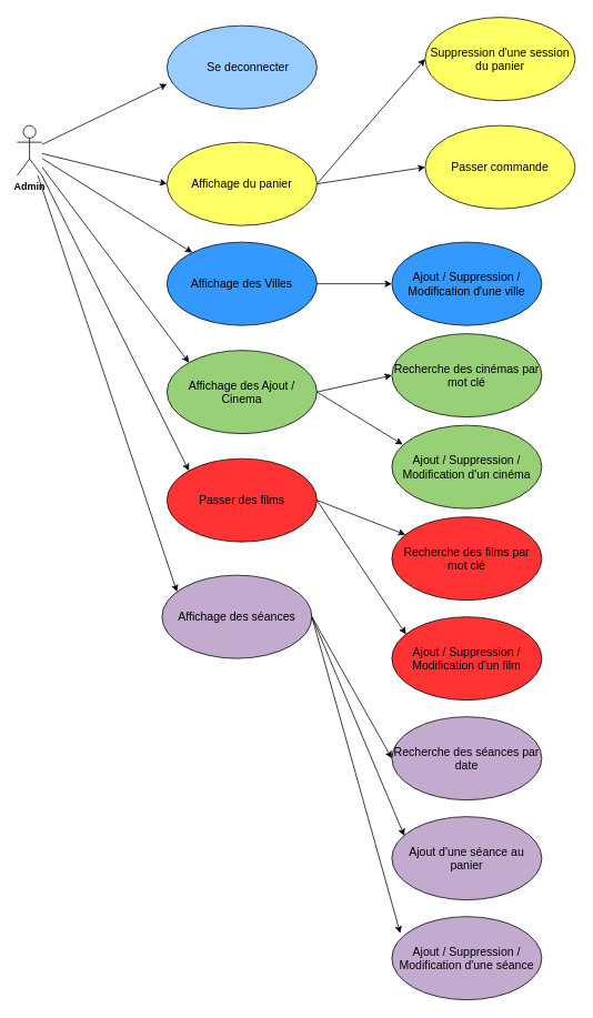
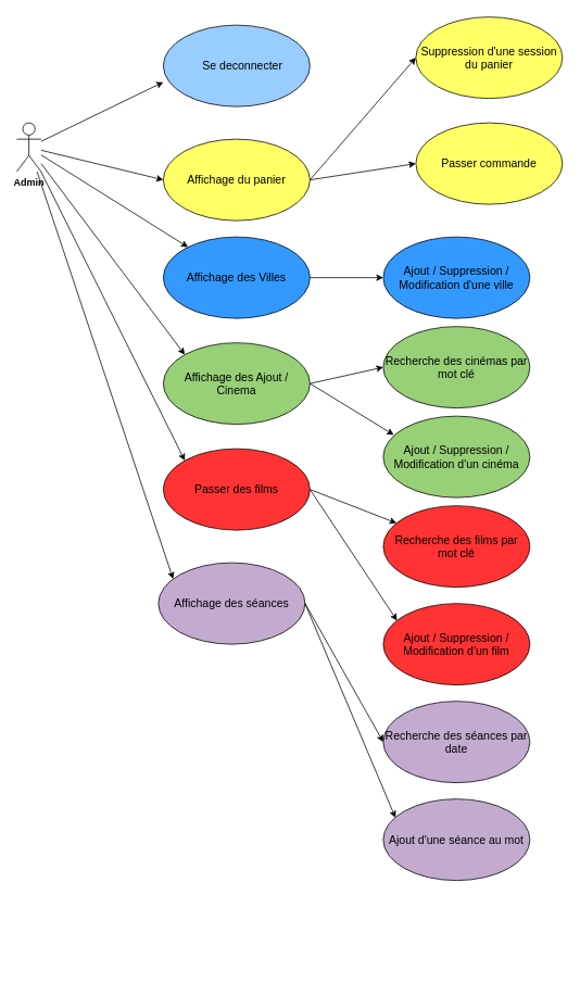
  <mxCell id="0" />
  <mxCell id="1" parent="0" />
  <mxCell id="2" value="&lt;b&gt;Admin&lt;/b&gt;" style="shape=umlActor;verticalLabelPosition=bottom;verticalAlign=top;html=1;outlineConnect=0;" parent="1" vertex="1"><mxGeometry x="20" y="150" width="30" height="60" as="geometry" /></mxCell>
  <mxCell id="3" value="" style="endArrow=classic;html=1;rounded=0;" parent="1" source="2" edge="1"><mxGeometry width="50" height="50" relative="1" as="geometry"><mxPoint x="110" y="200" as="sourcePoint" /><mxPoint x="200" y="100" as="targetPoint" /></mxGeometry></mxCell>
  <mxCell id="4" value="" style="ellipse;whiteSpace=wrap;html=1;fillColor=#99CCFF;" parent="1" vertex="1"><mxGeometry x="200" y="30" width="180" height="100" as="geometry" /></mxCell>
  <mxCell id="5" value="&lt;font style=&quot;font-size: 14px;&quot;&gt;Se deconnecter&lt;/font&gt;" style="text;html=1;align=center;verticalAlign=middle;whiteSpace=wrap;rounded=0;" parent="1" vertex="1"><mxGeometry x="245" y="65" width="105" height="30" as="geometry" /></mxCell>
  <mxCell id="6" value="" style="endArrow=classic;html=1;rounded=0;" parent="1" source="2" edge="1"><mxGeometry width="50" height="50" relative="1" as="geometry"><mxPoint x="50" y="170" as="sourcePoint" /><mxPoint x="200" y="220" as="targetPoint" /></mxGeometry></mxCell>
  <mxCell id="7" value="&lt;font style=&quot;font-size: 14px;&quot;&gt;Affichage du panier&lt;/font&gt;" style="ellipse;whiteSpace=wrap;html=1;fillColor=#FFFF66;" parent="1" vertex="1"><mxGeometry x="200" y="170" width="180" height="100" as="geometry" /></mxCell>
  <mxCell id="8" value="&lt;font style=&quot;font-size: 14px;&quot;&gt;Suppression d'une session du panier&lt;/font&gt;" style="ellipse;whiteSpace=wrap;html=1;fillColor=#FFFF66;" parent="1" vertex="1"><mxGeometry x="510" y="20" width="180" height="100" as="geometry" /></mxCell>
  <mxCell id="9" value="" style="endArrow=classic;html=1;rounded=0;entryX=0;entryY=0.5;entryDx=0;entryDy=0;exitX=1;exitY=0.5;exitDx=0;exitDy=0;" parent="1" source="7" target="8" edge="1"><mxGeometry width="50" height="50" relative="1" as="geometry"><mxPoint x="290" y="210" as="sourcePoint" /><mxPoint x="440" y="246" as="targetPoint" /></mxGeometry></mxCell>
  <mxCell id="10" value="" style="endArrow=classic;html=1;rounded=0;entryX=0;entryY=0;entryDx=0;entryDy=0;" parent="1" source="2" target="11" edge="1"><mxGeometry width="50" height="50" relative="1" as="geometry"><mxPoint x="50" y="210" as="sourcePoint" /><mxPoint x="200" y="350" as="targetPoint" /></mxGeometry></mxCell>
  <mxCell id="11" value="&lt;font style=&quot;font-size: 14px;&quot;&gt;Affichage des Ajout / Cinema&lt;br&gt;&lt;/font&gt;" style="ellipse;whiteSpace=wrap;html=1;fillColor=#97D077;" parent="1" vertex="1"><mxGeometry x="200" y="420" width="180" height="100" as="geometry" /></mxCell>
  <mxCell id="12" value="&lt;font style=&quot;font-size: 14px;&quot;&gt;Recherche des cinémas par mot clé&lt;/font&gt;" style="ellipse;whiteSpace=wrap;html=1;fillColor=#97D077;" parent="1" vertex="1"><mxGeometry x="470" y="400" width="180" height="100" as="geometry" /></mxCell>
  <mxCell id="13" value="" style="endArrow=classic;html=1;rounded=0;entryX=0;entryY=0.5;entryDx=0;entryDy=0;exitX=1;exitY=0.5;exitDx=0;exitDy=0;" parent="1" source="11" target="12" edge="1"><mxGeometry width="50" height="50" relative="1" as="geometry"><mxPoint x="390" y="359.5" as="sourcePoint" /><mxPoint x="450" y="359.5" as="targetPoint" /></mxGeometry></mxCell>
  <mxCell id="14" value="" style="endArrow=classic;html=1;rounded=0;entryX=0;entryY=0;entryDx=0;entryDy=0;" parent="1" source="2" target="15" edge="1"><mxGeometry width="50" height="50" relative="1" as="geometry"><mxPoint x="20" y="282.5" as="sourcePoint" /><mxPoint x="200" y="480" as="targetPoint" /></mxGeometry></mxCell>
  <mxCell id="15" value="&lt;font style=&quot;font-size: 14px;&quot;&gt;Passer des films&lt;/font&gt;" style="ellipse;whiteSpace=wrap;html=1;fillColor=#FF3333;" parent="1" vertex="1"><mxGeometry x="200" y="550" width="180" height="100" as="geometry" /></mxCell>
  <mxCell id="16" value="&lt;font style=&quot;font-size: 14px;&quot;&gt;Recherche des films par mot clé&lt;/font&gt;" style="ellipse;whiteSpace=wrap;html=1;fillColor=#FF3333;" parent="1" vertex="1"><mxGeometry x="470" y="620" width="180" height="100" as="geometry" /></mxCell>
  <mxCell id="17" value="" style="endArrow=classic;html=1;rounded=0;exitX=1;exitY=0.5;exitDx=0;exitDy=0;" parent="1" source="15" target="16" edge="1"><mxGeometry width="50" height="50" relative="1" as="geometry"><mxPoint x="380" y="479.5" as="sourcePoint" /><mxPoint x="440" y="479.5" as="targetPoint" /></mxGeometry></mxCell>
  <mxCell id="18" value="" style="endArrow=classic;html=1;rounded=0;entryX=0.1;entryY=0.2;entryDx=0;entryDy=0;entryPerimeter=0;" parent="1" source="2" target="19" edge="1"><mxGeometry width="50" height="50" relative="1" as="geometry"><mxPoint x="20" y="275" as="sourcePoint" /><mxPoint x="178" y="525" as="targetPoint" /></mxGeometry></mxCell>
  <mxCell id="19" value="&lt;font style=&quot;font-size: 14px;&quot;&gt;Affichage des séances&lt;/font&gt;" style="ellipse;whiteSpace=wrap;html=1;fillColor=#C3ABD0;" parent="1" vertex="1"><mxGeometry x="194" y="690" width="180" height="100" as="geometry" /></mxCell>
  <mxCell id="20" value="&lt;font style=&quot;font-size: 14px;&quot;&gt;Recherche des séances par date&lt;br&gt;&lt;/font&gt;" style="ellipse;whiteSpace=wrap;html=1;fillColor=#C3ABD0;" parent="1" vertex="1"><mxGeometry x="470" y="860" width="180" height="100" as="geometry" /></mxCell>
- <mxCell id="21" value="&lt;font style=&quot;font-size: 14px;&quot;&gt;Ajout d'une séance au panier&lt;/font&gt;" style="ellipse;whiteSpace=wrap;html=1;fillColor=#C3ABD0;" parent="1" vertex="1"><mxGeometry x="470" y="980" width="180" height="100" as="geometry" /></mxCell>
+ <mxCell id="21" value="&lt;font style=&quot;font-size: 14px;&quot;&gt;Ajout d'une séance au mot&lt;/font&gt;" style="ellipse;whiteSpace=wrap;html=1;fillColor=#C3ABD0;" parent="1" vertex="1"><mxGeometry x="470" y="980" width="180" height="100" as="geometry" /></mxCell>
  <mxCell id="22" value="" style="endArrow=classic;html=1;rounded=0;entryX=0;entryY=0.5;entryDx=0;entryDy=0;exitX=1;exitY=0.5;exitDx=0;exitDy=0;" parent="1" source="19" target="20" edge="1"><mxGeometry width="50" height="50" relative="1" as="geometry"><mxPoint x="390" y="470" as="sourcePoint" /><mxPoint x="450" y="470" as="targetPoint" /></mxGeometry></mxCell>
  <mxCell id="23" value="" style="endArrow=classic;html=1;rounded=0;entryX=0.083;entryY=0.23;entryDx=0;entryDy=0;exitX=1;exitY=0.5;exitDx=0;exitDy=0;entryPerimeter=0;" parent="1" source="19" target="21" edge="1"><mxGeometry width="50" height="50" relative="1" as="geometry"><mxPoint x="400" y="480" as="sourcePoint" /><mxPoint x="460" y="480" as="targetPoint" /></mxGeometry></mxCell>
  <mxCell id="24" value="&lt;font style=&quot;font-size: 14px;&quot;&gt;Passer commande&lt;/font&gt;" style="ellipse;whiteSpace=wrap;html=1;fillColor=#FFFF66;" parent="1" vertex="1"><mxGeometry x="510" y="150" width="180" height="100" as="geometry" /></mxCell>
  <mxCell id="25" value="" style="endArrow=classic;html=1;rounded=0;entryX=0;entryY=0.5;entryDx=0;entryDy=0;exitX=1;exitY=0.5;exitDx=0;exitDy=0;" parent="1" source="7" target="24" edge="1"><mxGeometry width="50" height="50" relative="1" as="geometry"><mxPoint x="390" y="230" as="sourcePoint" /><mxPoint x="520" y="80" as="targetPoint" /></mxGeometry></mxCell>
  <mxCell id="26" value="&lt;font style=&quot;font-size: 14px;&quot;&gt;Ajout / Suppression / Modification d'un cinéma&lt;/font&gt;" style="ellipse;whiteSpace=wrap;html=1;fillColor=#97D077;" vertex="1" parent="1"><mxGeometry x="470" y="510" width="180" height="100" as="geometry" /></mxCell>
  <mxCell id="27" value="" style="endArrow=classic;html=1;rounded=0;entryX=0.072;entryY=0.23;entryDx=0;entryDy=0;exitX=1;exitY=0.5;exitDx=0;exitDy=0;entryPerimeter=0;" edge="1" parent="1" source="11" target="26"><mxGeometry width="50" height="50" relative="1" as="geometry"><mxPoint x="384" y="360" as="sourcePoint" /><mxPoint x="520" y="320" as="targetPoint" /></mxGeometry></mxCell>
  <mxCell id="28" value="&lt;font style=&quot;font-size: 14px;&quot;&gt;Affichage des Villes&lt;br&gt;&lt;/font&gt;" style="ellipse;whiteSpace=wrap;html=1;fillColor=#3399FF;" vertex="1" parent="1"><mxGeometry x="200" y="290" width="180" height="100" as="geometry" /></mxCell>
  <mxCell id="29" value="" style="endArrow=classic;html=1;rounded=0;" edge="1" parent="1" source="2" target="28"><mxGeometry width="50" height="50" relative="1" as="geometry"><mxPoint x="60" y="208" as="sourcePoint" /><mxPoint x="256" y="440" as="targetPoint" /></mxGeometry></mxCell>
  <mxCell id="30" value="" style="endArrow=classic;html=1;rounded=0;exitX=1;exitY=0.5;exitDx=0;exitDy=0;entryX=0;entryY=0.5;entryDx=0;entryDy=0;" edge="1" parent="1" source="28" target="31"><mxGeometry width="50" height="50" relative="1" as="geometry"><mxPoint x="70" y="218" as="sourcePoint" /><mxPoint x="460" y="340" as="targetPoint" /></mxGeometry></mxCell>
  <mxCell id="31" value="&lt;font style=&quot;font-size: 14px;&quot;&gt;Ajout / Suppression / Modification d'une ville&lt;br&gt;&lt;/font&gt;" style="ellipse;whiteSpace=wrap;html=1;fillColor=#3399FF;" vertex="1" parent="1"><mxGeometry x="470" y="290" width="180" height="100" as="geometry" /></mxCell>
  <mxCell id="32" value="&lt;font style=&quot;font-size: 14px;&quot;&gt;Ajout / Suppression / Modification d'un film&lt;/font&gt;" style="ellipse;whiteSpace=wrap;html=1;fillColor=#FF3333;" vertex="1" parent="1"><mxGeometry x="470" y="740" width="180" height="100" as="geometry" /></mxCell>
  <mxCell id="33" value="" style="endArrow=classic;html=1;rounded=0;exitX=1;exitY=0.5;exitDx=0;exitDy=0;entryX=0.094;entryY=0.21;entryDx=0;entryDy=0;entryPerimeter=0;" edge="1" parent="1" source="15" target="32"><mxGeometry width="50" height="50" relative="1" as="geometry"><mxPoint x="390" y="610" as="sourcePoint" /><mxPoint x="496" y="651" as="targetPoint" /></mxGeometry></mxCell>
- <mxCell id="34" value="&lt;font style=&quot;font-size: 14px;&quot;&gt;Ajout / Suppression / Modification d'une séance&lt;br&gt;&lt;/font&gt;" style="ellipse;whiteSpace=wrap;html=1;fillColor=#C3ABD0;" vertex="1" parent="1"><mxGeometry x="470" y="1100" width="180" height="100" as="geometry" /></mxCell>
- <mxCell id="35" value="" style="endArrow=classic;html=1;rounded=0;entryX=0.056;entryY=0.2;entryDx=0;entryDy=0;exitX=1;exitY=0.5;exitDx=0;exitDy=0;entryPerimeter=0;" edge="1" parent="1" source="19" target="34"><mxGeometry width="50" height="50" relative="1" as="geometry"><mxPoint x="384" y="750" as="sourcePoint" /><mxPoint x="495" y="1013" as="targetPoint" /></mxGeometry></mxCell>
